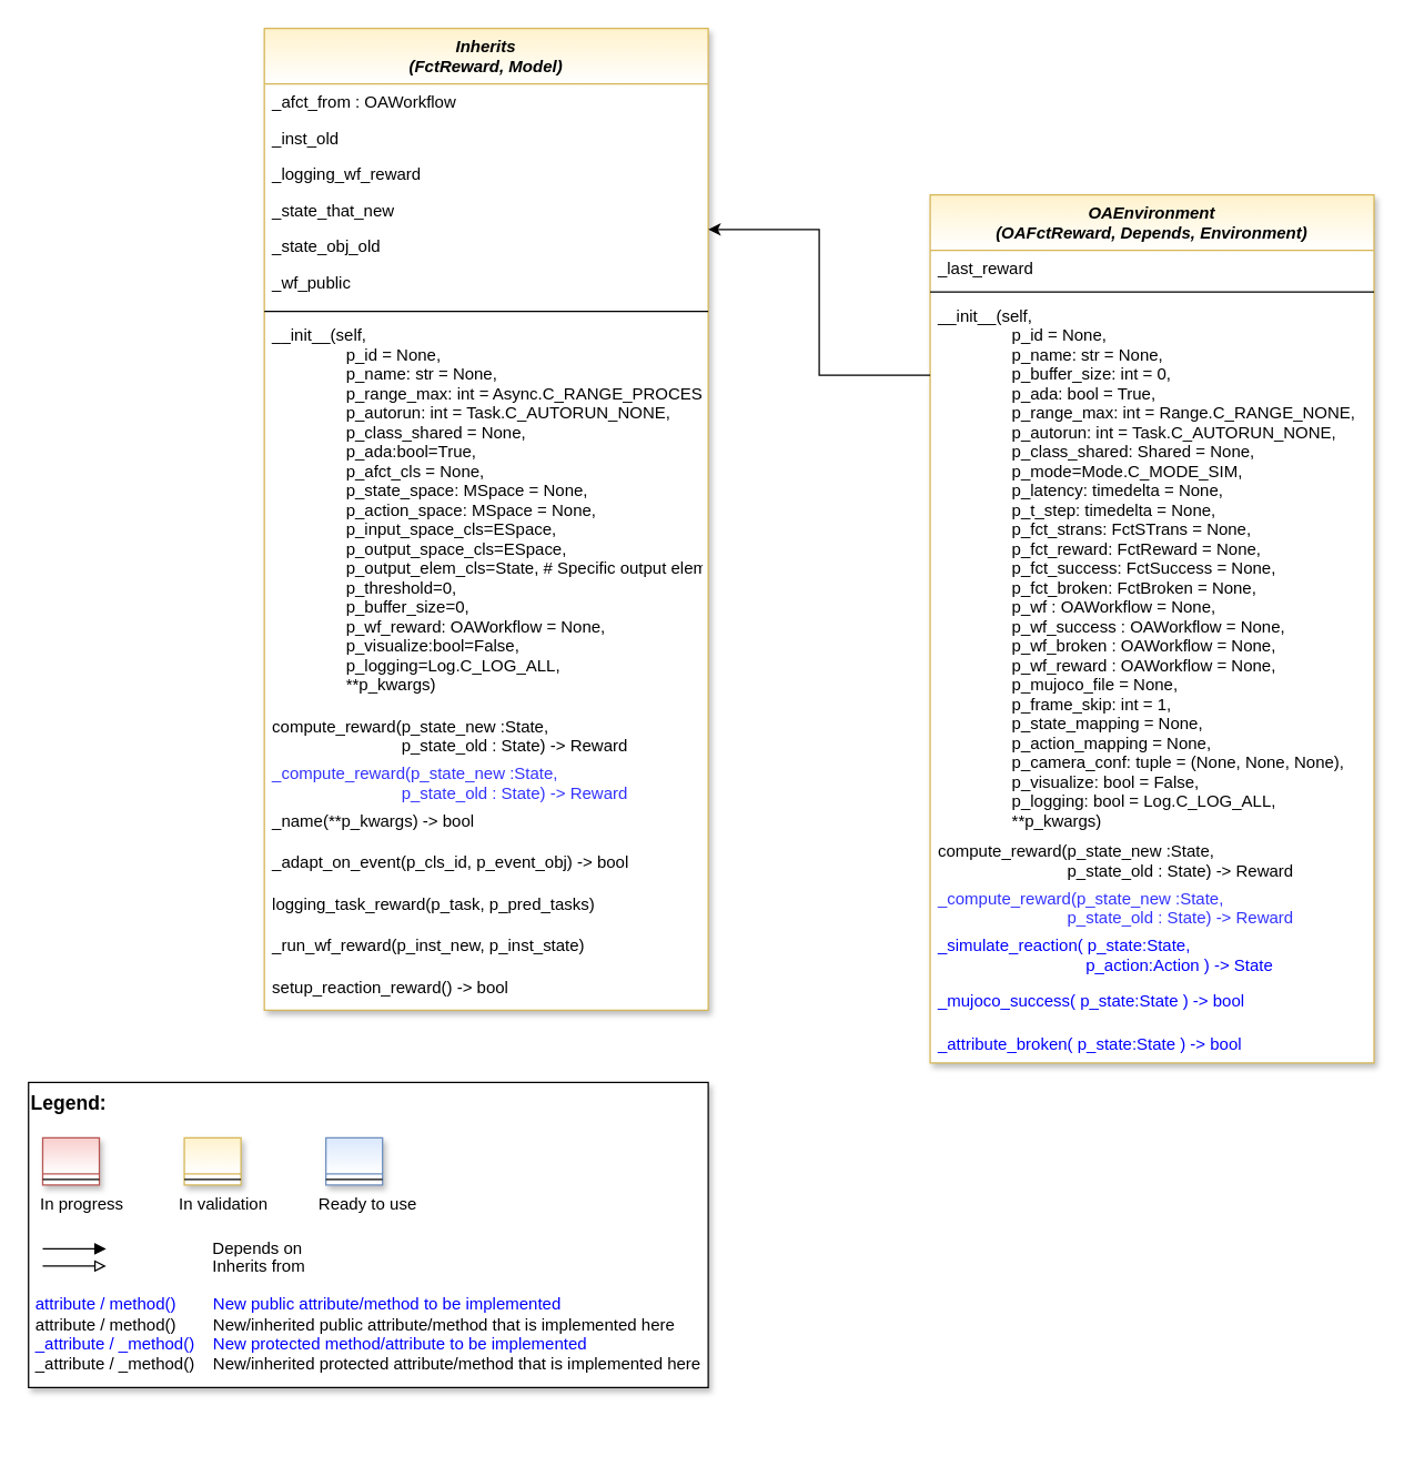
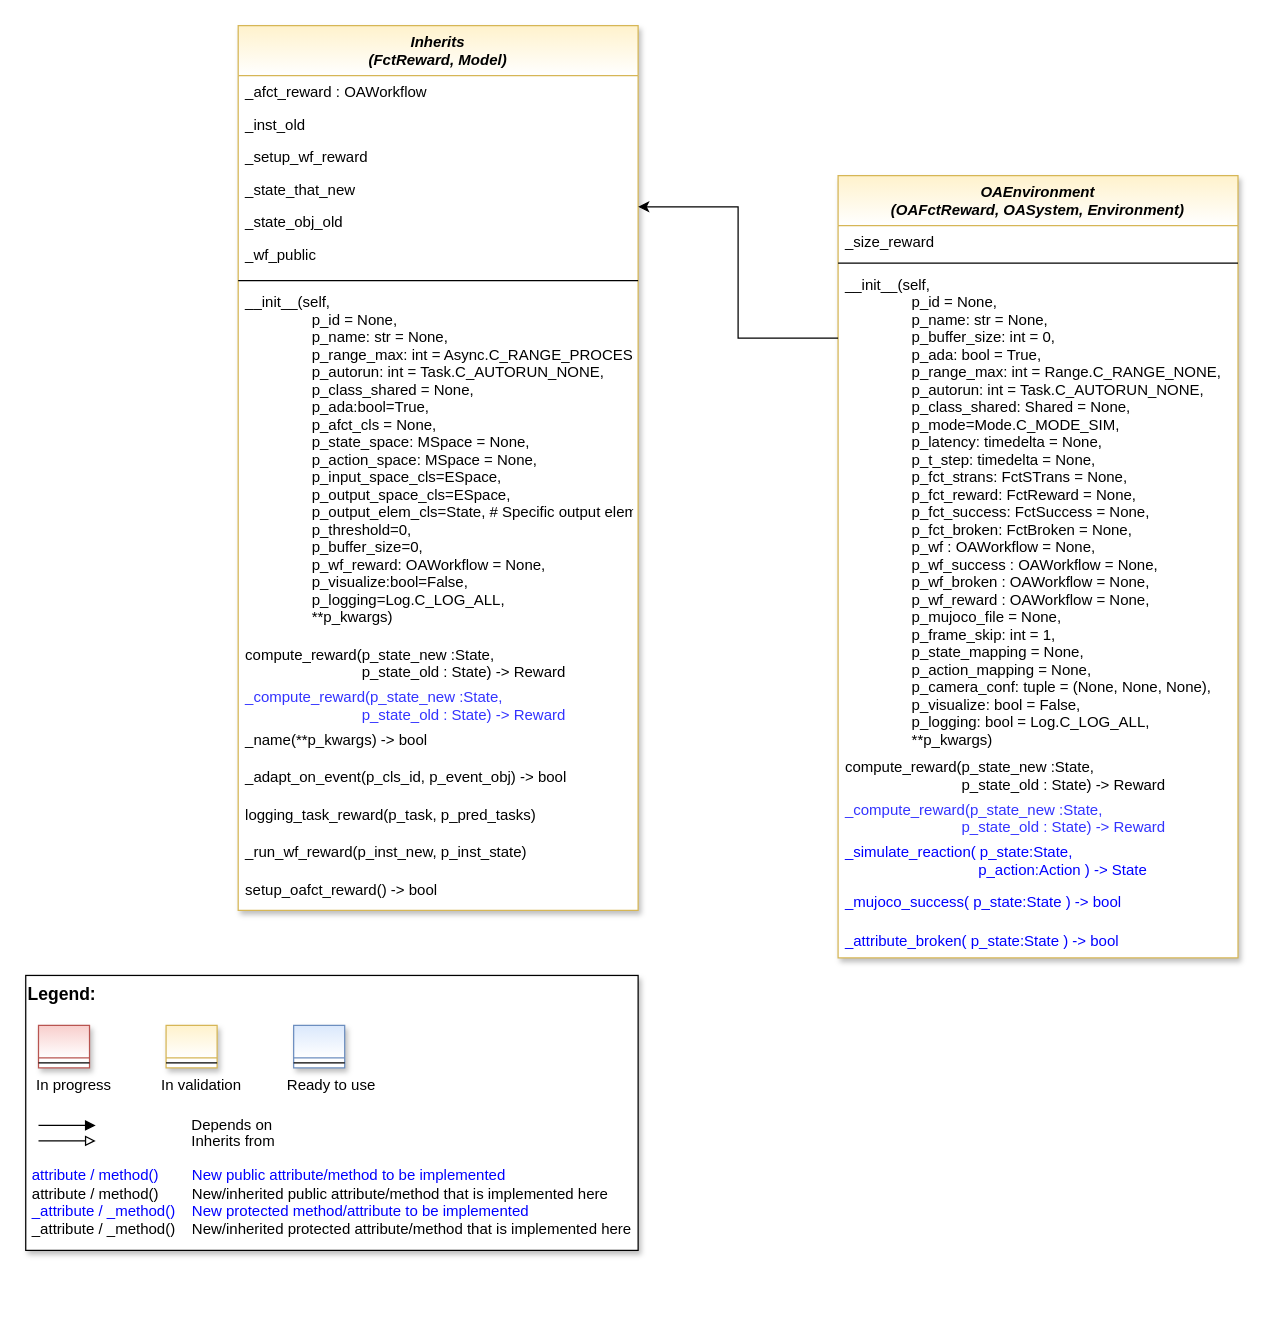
  <mxCell id="0" />
  <mxCell id="1" parent="0" />
  <mxCell id="2" value="" style="group" parent="1" vertex="1" connectable="0"><mxGeometry x="20" y="780" width="490" height="220" as="geometry" /></mxCell>
  <mxCell id="3" value="&lt;font color=&quot;#000000&quot; size=&quot;1&quot;&gt;&lt;b style=&quot;font-size: 14px&quot;&gt;Legend:&lt;br&gt;&lt;/b&gt;&lt;/font&gt;&lt;br&gt;&lt;br&gt;&lt;br&gt;&lt;font color=&quot;#0000ff&quot; style=&quot;font-size: 6px&quot;&gt;&lt;br&gt;&lt;/font&gt;&lt;span style=&quot;color: rgb(0 , 0 , 0)&quot;&gt;&lt;font style=&quot;font-size: 4px&quot;&gt;&amp;nbsp; &amp;nbsp;&lt;/font&gt;&amp;nbsp;In progress&amp;nbsp; &amp;nbsp; &amp;nbsp; &amp;nbsp; &amp;nbsp; &amp;nbsp; In validation&amp;nbsp; &amp;nbsp; &amp;nbsp; &amp;nbsp; &amp;nbsp; &amp;nbsp;Ready to use&lt;/span&gt;&lt;font color=&quot;#000000&quot;&gt;&amp;nbsp;&lt;br&gt;&lt;/font&gt;&lt;font color=&quot;#0000ff&quot;&gt;&lt;br&gt;&lt;br&gt;&lt;br&gt;&lt;br&gt;&amp;nbsp;attribute / method()&amp;nbsp; &amp;nbsp; &amp;nbsp; &amp;nbsp; New public attribute/method to be implemented&lt;/font&gt;&lt;br&gt;&lt;font color=&quot;#000000&quot;&gt;&amp;nbsp;&lt;/font&gt;&lt;font color=&quot;#000000&quot;&gt;attribute / method()&lt;span&gt;&#09;&lt;/span&gt;&amp;nbsp; &amp;nbsp; &amp;nbsp; &amp;nbsp;New/inherited public attribute/method that is implemented here&lt;br&gt;&lt;/font&gt;&lt;font color=&quot;#0000ff&quot;&gt;&amp;nbsp;_attribute /&amp;nbsp;&lt;/font&gt;&lt;font color=&quot;#0000ff&quot;&gt;_method()&amp;nbsp; &amp;nbsp; New protected method/attribute to be implemented&lt;/font&gt;&lt;br&gt;&lt;font color=&quot;#000000&quot;&gt;&amp;nbsp;_attribute / _method()&amp;nbsp; &amp;nbsp; New/inherited protected attribute/method that is implemented here&lt;br&gt;&lt;/font&gt;&lt;font color=&quot;#000000&quot;&gt;&lt;br&gt;&lt;br&gt;&lt;br&gt;&lt;br&gt;&lt;br&gt;&lt;/font&gt;" style="text;html=1;align=left;verticalAlign=top;whiteSpace=wrap;rounded=0;fontColor=#006600;strokeColor=#000000;shadow=1;fillColor=#ffffff;" parent="2" vertex="1"><mxGeometry width="490.0" height="220" as="geometry" /></mxCell>
  <mxCell id="4" value="Depends on" style="endArrow=block;html=1;labelPosition=right;verticalLabelPosition=middle;align=left;verticalAlign=middle;endFill=1;fontSize=12;" parent="2" edge="1"><mxGeometry x="-1623.125" y="-2180" width="51.042" height="50" as="geometry"><mxPoint x="10.208" y="120.003" as="sourcePoint" /><mxPoint x="55.991" y="120.003" as="targetPoint" /><mxPoint x="98" as="offset" /><Array as="points"><mxPoint x="30.625" y="120" /></Array></mxGeometry></mxCell>
  <mxCell id="5" value="Inherits from" style="endArrow=block;html=1;labelPosition=right;verticalLabelPosition=middle;align=left;verticalAlign=middle;endFill=0;fontSize=12;" parent="2" edge="1"><mxGeometry x="-1623.125" y="-2180" width="51.042" height="50" as="geometry"><mxPoint x="10.208" y="132.385" as="sourcePoint" /><mxPoint x="55.991" y="132.385" as="targetPoint" /><mxPoint x="98" y="1" as="offset" /></mxGeometry></mxCell>
  <mxCell id="6" value="" style="swimlane;fontStyle=3;align=center;verticalAlign=top;childLayout=stackLayout;horizontal=1;startSize=26;horizontalStack=0;resizeParent=1;resizeLast=0;collapsible=1;marginBottom=0;rounded=0;shadow=1;strokeWidth=1;fillColor=#f8cecc;strokeColor=#b85450;gradientColor=#ffffff;swimlaneFillColor=#ffffff;" parent="2" vertex="1"><mxGeometry x="10.208" y="40" width="40.833" height="34" as="geometry"><mxRectangle x="230" y="140" width="160" height="26" as="alternateBounds" /></mxGeometry></mxCell>
  <mxCell id="7" value="" style="line;html=1;strokeWidth=1;align=left;verticalAlign=middle;spacingTop=-1;spacingLeft=3;spacingRight=3;rotatable=0;labelPosition=right;points=[];portConstraint=eastwest;" parent="6" vertex="1"><mxGeometry y="26" width="40.833" height="8" as="geometry" /></mxCell>
  <mxCell id="8" value="" style="swimlane;fontStyle=3;align=center;verticalAlign=top;childLayout=stackLayout;horizontal=1;startSize=26;horizontalStack=0;resizeParent=1;resizeLast=0;collapsible=1;marginBottom=0;rounded=0;shadow=1;strokeWidth=1;fillColor=#fff2cc;strokeColor=#d6b656;gradientColor=#ffffff;swimlaneFillColor=#ffffff;" parent="2" vertex="1"><mxGeometry x="112.292" y="40" width="40.833" height="34" as="geometry"><mxRectangle x="230" y="140" width="160" height="26" as="alternateBounds" /></mxGeometry></mxCell>
  <mxCell id="9" value="" style="line;html=1;strokeWidth=1;align=left;verticalAlign=middle;spacingTop=-1;spacingLeft=3;spacingRight=3;rotatable=0;labelPosition=right;points=[];portConstraint=eastwest;" parent="8" vertex="1"><mxGeometry y="26" width="40.833" height="8" as="geometry" /></mxCell>
  <mxCell id="10" value="" style="swimlane;fontStyle=3;align=center;verticalAlign=top;childLayout=stackLayout;horizontal=1;startSize=26;horizontalStack=0;resizeParent=1;resizeLast=0;collapsible=1;marginBottom=0;rounded=0;shadow=1;strokeWidth=1;fillColor=#dae8fc;strokeColor=#6c8ebf;gradientColor=#ffffff;swimlaneFillColor=#ffffff;" parent="2" vertex="1"><mxGeometry x="214.375" y="40" width="40.833" height="34" as="geometry"><mxRectangle x="230" y="140" width="160" height="26" as="alternateBounds" /></mxGeometry></mxCell>
  <mxCell id="11" value="" style="line;html=1;strokeWidth=1;align=left;verticalAlign=middle;spacingTop=-1;spacingLeft=3;spacingRight=3;rotatable=0;labelPosition=right;points=[];portConstraint=eastwest;" parent="10" vertex="1"><mxGeometry y="26" width="40.833" height="8" as="geometry" /></mxCell>
  <mxCell id="12" value="Inherits&#10;(FctReward, Model)" style="swimlane;fontStyle=3;align=center;verticalAlign=top;childLayout=stackLayout;horizontal=1;startSize=40;horizontalStack=0;resizeParent=1;resizeLast=0;collapsible=1;marginBottom=0;rounded=0;shadow=1;strokeWidth=1;fillColor=#fff2cc;strokeColor=#d6b656;swimlaneFillColor=#ffffff;gradientColor=#ffffff;fontColor=default;" parent="1" vertex="1"><mxGeometry x="190" y="20" width="320" height="708" as="geometry"><mxRectangle x="230" y="140" width="160" height="26" as="alternateBounds" /></mxGeometry></mxCell>
- <mxCell id="13" value="_afct_from : OAWorkflow" style="text;align=left;verticalAlign=top;spacingLeft=4;spacingRight=4;overflow=hidden;rotatable=0;points=[[0,0.5],[1,0.5]];portConstraint=eastwest;fontColor=default;" parent="12" vertex="1"><mxGeometry y="40" width="320" height="26" as="geometry" /></mxCell>
+ <mxCell id="13" value="_afct_reward : OAWorkflow" style="text;align=left;verticalAlign=top;spacingLeft=4;spacingRight=4;overflow=hidden;rotatable=0;points=[[0,0.5],[1,0.5]];portConstraint=eastwest;fontColor=default;" parent="12" vertex="1"><mxGeometry y="40" width="320" height="26" as="geometry" /></mxCell>
  <mxCell id="14" value="_inst_old" style="text;align=left;verticalAlign=top;spacingLeft=4;spacingRight=4;overflow=hidden;rotatable=0;points=[[0,0.5],[1,0.5]];portConstraint=eastwest;fontColor=default;" parent="12" vertex="1"><mxGeometry y="66" width="320" height="26" as="geometry" /></mxCell>
- <mxCell id="15" value="_logging_wf_reward" style="text;align=left;verticalAlign=top;spacingLeft=4;spacingRight=4;overflow=hidden;rotatable=0;points=[[0,0.5],[1,0.5]];portConstraint=eastwest;fontColor=default;" parent="12" vertex="1"><mxGeometry y="92" width="320" height="26" as="geometry" /></mxCell>
+ <mxCell id="15" value="_setup_wf_reward" style="text;align=left;verticalAlign=top;spacingLeft=4;spacingRight=4;overflow=hidden;rotatable=0;points=[[0,0.5],[1,0.5]];portConstraint=eastwest;fontColor=default;" parent="12" vertex="1"><mxGeometry y="92" width="320" height="26" as="geometry" /></mxCell>
  <mxCell id="16" value="_state_that_new" style="text;align=left;verticalAlign=top;spacingLeft=4;spacingRight=4;overflow=hidden;rotatable=0;points=[[0,0.5],[1,0.5]];portConstraint=eastwest;fontColor=default;" parent="12" vertex="1"><mxGeometry y="118" width="320" height="26" as="geometry" /></mxCell>
  <mxCell id="17" value="_state_obj_old" style="text;align=left;verticalAlign=top;spacingLeft=4;spacingRight=4;overflow=hidden;rotatable=0;points=[[0,0.5],[1,0.5]];portConstraint=eastwest;fontColor=default;" parent="12" vertex="1"><mxGeometry y="144" width="320" height="26" as="geometry" /></mxCell>
  <mxCell id="18" value="_wf_public" style="text;align=left;verticalAlign=top;spacingLeft=4;spacingRight=4;overflow=hidden;rotatable=0;points=[[0,0.5],[1,0.5]];portConstraint=eastwest;fontColor=default;" parent="12" vertex="1"><mxGeometry y="170" width="320" height="30" as="geometry" /></mxCell>
  <mxCell id="19" value="" style="line;html=1;strokeWidth=1;align=left;verticalAlign=middle;spacingTop=-1;spacingLeft=3;spacingRight=3;rotatable=0;labelPosition=right;points=[];portConstraint=eastwest;fontColor=default;" parent="12" vertex="1"><mxGeometry y="200" width="320" height="8" as="geometry" /></mxCell>
  <mxCell id="20" value="__init__(self,&#10;                             p_id = None,&#10;                             p_name: str = None,&#10;                             p_range_max: int = Async.C_RANGE_PROCESS,&#10;                             p_autorun: int = Task.C_AUTORUN_NONE,&#10;                             p_class_shared = None,&#10;                             p_ada:bool=True,&#10;                             p_afct_cls = None,&#10;                             p_state_space: MSpace = None,&#10;                             p_action_space: MSpace = None,&#10;                             p_input_space_cls=ESpace,&#10;                             p_output_space_cls=ESpace,&#10;                             p_output_elem_cls=State,  # Specific output element type&#10;                             p_threshold=0,&#10;                             p_buffer_size=0,&#10;                             p_wf_reward: OAWorkflow = None,&#10;                             p_visualize:bool=False,&#10;                             p_logging=Log.C_LOG_ALL,&#10;                             **p_kwargs)" style="text;align=left;verticalAlign=top;spacingLeft=4;spacingRight=4;overflow=hidden;rotatable=0;points=[[0,0.5],[1,0.5]];portConstraint=eastwest;fontColor=default;" parent="12" vertex="1"><mxGeometry y="208" width="320" height="282" as="geometry" /></mxCell>
  <mxCell id="21" value="compute_reward(p_state_new :State,&#10;                            p_state_old : State) -&gt; Reward" style="text;align=left;verticalAlign=top;spacingLeft=4;spacingRight=4;overflow=hidden;rotatable=0;points=[[0,0.5],[1,0.5]];portConstraint=eastwest;fontColor=default;" parent="12" vertex="1"><mxGeometry y="490" width="320" height="34" as="geometry" /></mxCell>
  <mxCell id="22" value="_compute_reward(p_state_new :State,&#10;                            p_state_old : State) -&gt; Reward" style="text;align=left;verticalAlign=top;spacingLeft=4;spacingRight=4;overflow=hidden;rotatable=0;points=[[0,0.5],[1,0.5]];portConstraint=eastwest;fontColor=#3333FF;" parent="12" vertex="1"><mxGeometry y="524" width="320" height="34" as="geometry" /></mxCell>
  <mxCell id="23" value="_name(**p_kwargs) -&gt; bool" style="text;align=left;verticalAlign=top;spacingLeft=4;spacingRight=4;overflow=hidden;rotatable=0;points=[[0,0.5],[1,0.5]];portConstraint=eastwest;fontColor=default;" parent="12" vertex="1"><mxGeometry y="558" width="320" height="30" as="geometry" /></mxCell>
  <mxCell id="24" value="_adapt_on_event(p_cls_id, p_event_obj) -&gt; bool" style="text;align=left;verticalAlign=top;spacingLeft=4;spacingRight=4;overflow=hidden;rotatable=0;points=[[0,0.5],[1,0.5]];portConstraint=eastwest;fontColor=default;" parent="12" vertex="1"><mxGeometry y="588" width="320" height="30" as="geometry" /></mxCell>
  <mxCell id="25" value="logging_task_reward(p_task, p_pred_tasks)" style="text;align=left;verticalAlign=top;spacingLeft=4;spacingRight=4;overflow=hidden;rotatable=0;points=[[0,0.5],[1,0.5]];portConstraint=eastwest;fontColor=default;" parent="12" vertex="1"><mxGeometry y="618" width="320" height="30" as="geometry" /></mxCell>
  <mxCell id="26" value="_run_wf_reward(p_inst_new, p_inst_state)" style="text;align=left;verticalAlign=top;spacingLeft=4;spacingRight=4;overflow=hidden;rotatable=0;points=[[0,0.5],[1,0.5]];portConstraint=eastwest;fontColor=default;" parent="12" vertex="1"><mxGeometry y="648" width="320" height="30" as="geometry" /></mxCell>
- <mxCell id="27" value="setup_reaction_reward() -&gt; bool" style="text;align=left;verticalAlign=top;spacingLeft=4;spacingRight=4;overflow=hidden;rotatable=0;points=[[0,0.5],[1,0.5]];portConstraint=eastwest;fontColor=default;" parent="12" vertex="1"><mxGeometry y="678" width="320" height="30" as="geometry" /></mxCell>
- <mxCell id="28" value="OAEnvironment &#10;(OAFctReward, Depends, Environment)" style="swimlane;fontStyle=3;align=center;verticalAlign=top;childLayout=stackLayout;horizontal=1;startSize=40;horizontalStack=0;resizeParent=1;resizeLast=0;collapsible=1;marginBottom=0;rounded=0;shadow=1;strokeWidth=1;fillColor=#fff2cc;strokeColor=#d6b656;swimlaneFillColor=#ffffff;gradientColor=#ffffff;swimlaneLine=1;fontColor=default;" parent="1" vertex="1"><mxGeometry x="670" y="140" width="320" height="626" as="geometry"><mxRectangle x="230" y="140" width="160" height="26" as="alternateBounds" /></mxGeometry></mxCell>
- <mxCell id="29" value="_last_reward" style="text;align=left;verticalAlign=top;spacingLeft=4;spacingRight=4;overflow=hidden;rotatable=0;points=[[0,0.5],[1,0.5]];portConstraint=eastwest;fontColor=default;" parent="28" vertex="1"><mxGeometry y="40" width="320" height="26" as="geometry" /></mxCell>
+ <mxCell id="27" value="setup_oafct_reward() -&gt; bool" style="text;align=left;verticalAlign=top;spacingLeft=4;spacingRight=4;overflow=hidden;rotatable=0;points=[[0,0.5],[1,0.5]];portConstraint=eastwest;fontColor=default;" parent="12" vertex="1"><mxGeometry y="678" width="320" height="30" as="geometry" /></mxCell>
+ <mxCell id="28" value="OAEnvironment &#10;(OAFctReward, OASystem, Environment)" style="swimlane;fontStyle=3;align=center;verticalAlign=top;childLayout=stackLayout;horizontal=1;startSize=40;horizontalStack=0;resizeParent=1;resizeLast=0;collapsible=1;marginBottom=0;rounded=0;shadow=1;strokeWidth=1;fillColor=#fff2cc;strokeColor=#d6b656;swimlaneFillColor=#ffffff;gradientColor=#ffffff;swimlaneLine=1;fontColor=default;" parent="1" vertex="1"><mxGeometry x="670" y="140" width="320" height="626" as="geometry"><mxRectangle x="230" y="140" width="160" height="26" as="alternateBounds" /></mxGeometry></mxCell>
+ <mxCell id="29" value="_size_reward" style="text;align=left;verticalAlign=top;spacingLeft=4;spacingRight=4;overflow=hidden;rotatable=0;points=[[0,0.5],[1,0.5]];portConstraint=eastwest;fontColor=default;" parent="28" vertex="1"><mxGeometry y="40" width="320" height="26" as="geometry" /></mxCell>
  <mxCell id="30" value="" style="line;html=1;strokeWidth=1;align=left;verticalAlign=middle;spacingTop=-1;spacingLeft=3;spacingRight=3;rotatable=0;labelPosition=right;points=[];portConstraint=eastwest;fontColor=default;" parent="28" vertex="1"><mxGeometry y="66" width="320" height="8" as="geometry" /></mxCell>
  <mxCell id="31" value="__init__(self,&#10;                             p_id = None,&#10;                             p_name: str = None,&#10;                             p_buffer_size: int = 0,&#10;                             p_ada: bool = True,&#10;                             p_range_max: int = Range.C_RANGE_NONE,&#10;                             p_autorun: int = Task.C_AUTORUN_NONE,&#10;                             p_class_shared: Shared = None,&#10;                             p_mode=Mode.C_MODE_SIM,&#10;                             p_latency: timedelta = None,&#10;                             p_t_step: timedelta = None,&#10;                             p_fct_strans: FctSTrans = None,&#10;                             p_fct_reward: FctReward = None,&#10;                             p_fct_success: FctSuccess = None,&#10;                             p_fct_broken: FctBroken = None,&#10;                             p_wf : OAWorkflow = None,&#10;                             p_wf_success : OAWorkflow = None,&#10;                             p_wf_broken : OAWorkflow = None,&#10;                             p_wf_reward : OAWorkflow = None,&#10;                             p_mujoco_file = None,&#10;                             p_frame_skip: int = 1,&#10;                             p_state_mapping = None,&#10;                             p_action_mapping = None,&#10;                             p_camera_conf: tuple = (None, None, None),&#10;                             p_visualize: bool = False,&#10;                             p_logging: bool = Log.C_LOG_ALL,&#10;                             **p_kwargs)" style="text;align=left;verticalAlign=top;spacingLeft=4;spacingRight=4;overflow=hidden;rotatable=0;points=[[0,0.5],[1,0.5]];portConstraint=eastwest;fontColor=default;" parent="28" vertex="1"><mxGeometry y="74" width="320" height="386" as="geometry" /></mxCell>
  <mxCell id="32" value="compute_reward(p_state_new :State,&#10;                            p_state_old : State) -&gt; Reward" style="text;align=left;verticalAlign=top;spacingLeft=4;spacingRight=4;overflow=hidden;rotatable=0;points=[[0,0.5],[1,0.5]];portConstraint=eastwest;fontColor=default;" parent="28" vertex="1"><mxGeometry y="460" width="320" height="34" as="geometry" /></mxCell>
  <mxCell id="33" value="_compute_reward(p_state_new :State,&#10;                            p_state_old : State) -&gt; Reward" style="text;align=left;verticalAlign=top;spacingLeft=4;spacingRight=4;overflow=hidden;rotatable=0;points=[[0,0.5],[1,0.5]];portConstraint=eastwest;fontColor=#3333FF;" vertex="1" parent="28"><mxGeometry y="494" width="320" height="34" as="geometry" /></mxCell>
  <mxCell id="34" value="_simulate_reaction( p_state:State, &#10;                                p_action:Action ) -&gt; State" style="text;align=left;verticalAlign=top;spacingLeft=4;spacingRight=4;overflow=hidden;rotatable=0;points=[[0,0.5],[1,0.5]];portConstraint=eastwest;fontColor=#0000FF;" vertex="1" parent="28"><mxGeometry y="528" width="320" height="40" as="geometry" /></mxCell>
  <mxCell id="35" value="_mujoco_success( p_state:State ) -&gt; bool" style="text;align=left;verticalAlign=top;spacingLeft=4;spacingRight=4;overflow=hidden;rotatable=0;points=[[0,0.5],[1,0.5]];portConstraint=eastwest;fontColor=#0000FF;" vertex="1" parent="28"><mxGeometry y="568" width="320" height="31" as="geometry" /></mxCell>
  <mxCell id="36" value="_attribute_broken( p_state:State ) -&gt; bool" style="text;align=left;verticalAlign=top;spacingLeft=4;spacingRight=4;overflow=hidden;rotatable=0;points=[[0,0.5],[1,0.5]];portConstraint=eastwest;fontColor=#0000FF;" vertex="1" parent="28"><mxGeometry y="599" width="320" height="27" as="geometry" /></mxCell>
  <mxCell id="37" style="edgeStyle=orthogonalEdgeStyle;rounded=0;orthogonalLoop=1;jettySize=auto;html=1;fontSize=13;fontColor=#FF0000;" parent="1" source="31" target="12" edge="1"><mxGeometry relative="1" as="geometry"><Array as="points"><mxPoint x="590" y="270" /><mxPoint x="590" y="165" /></Array></mxGeometry></mxCell>
